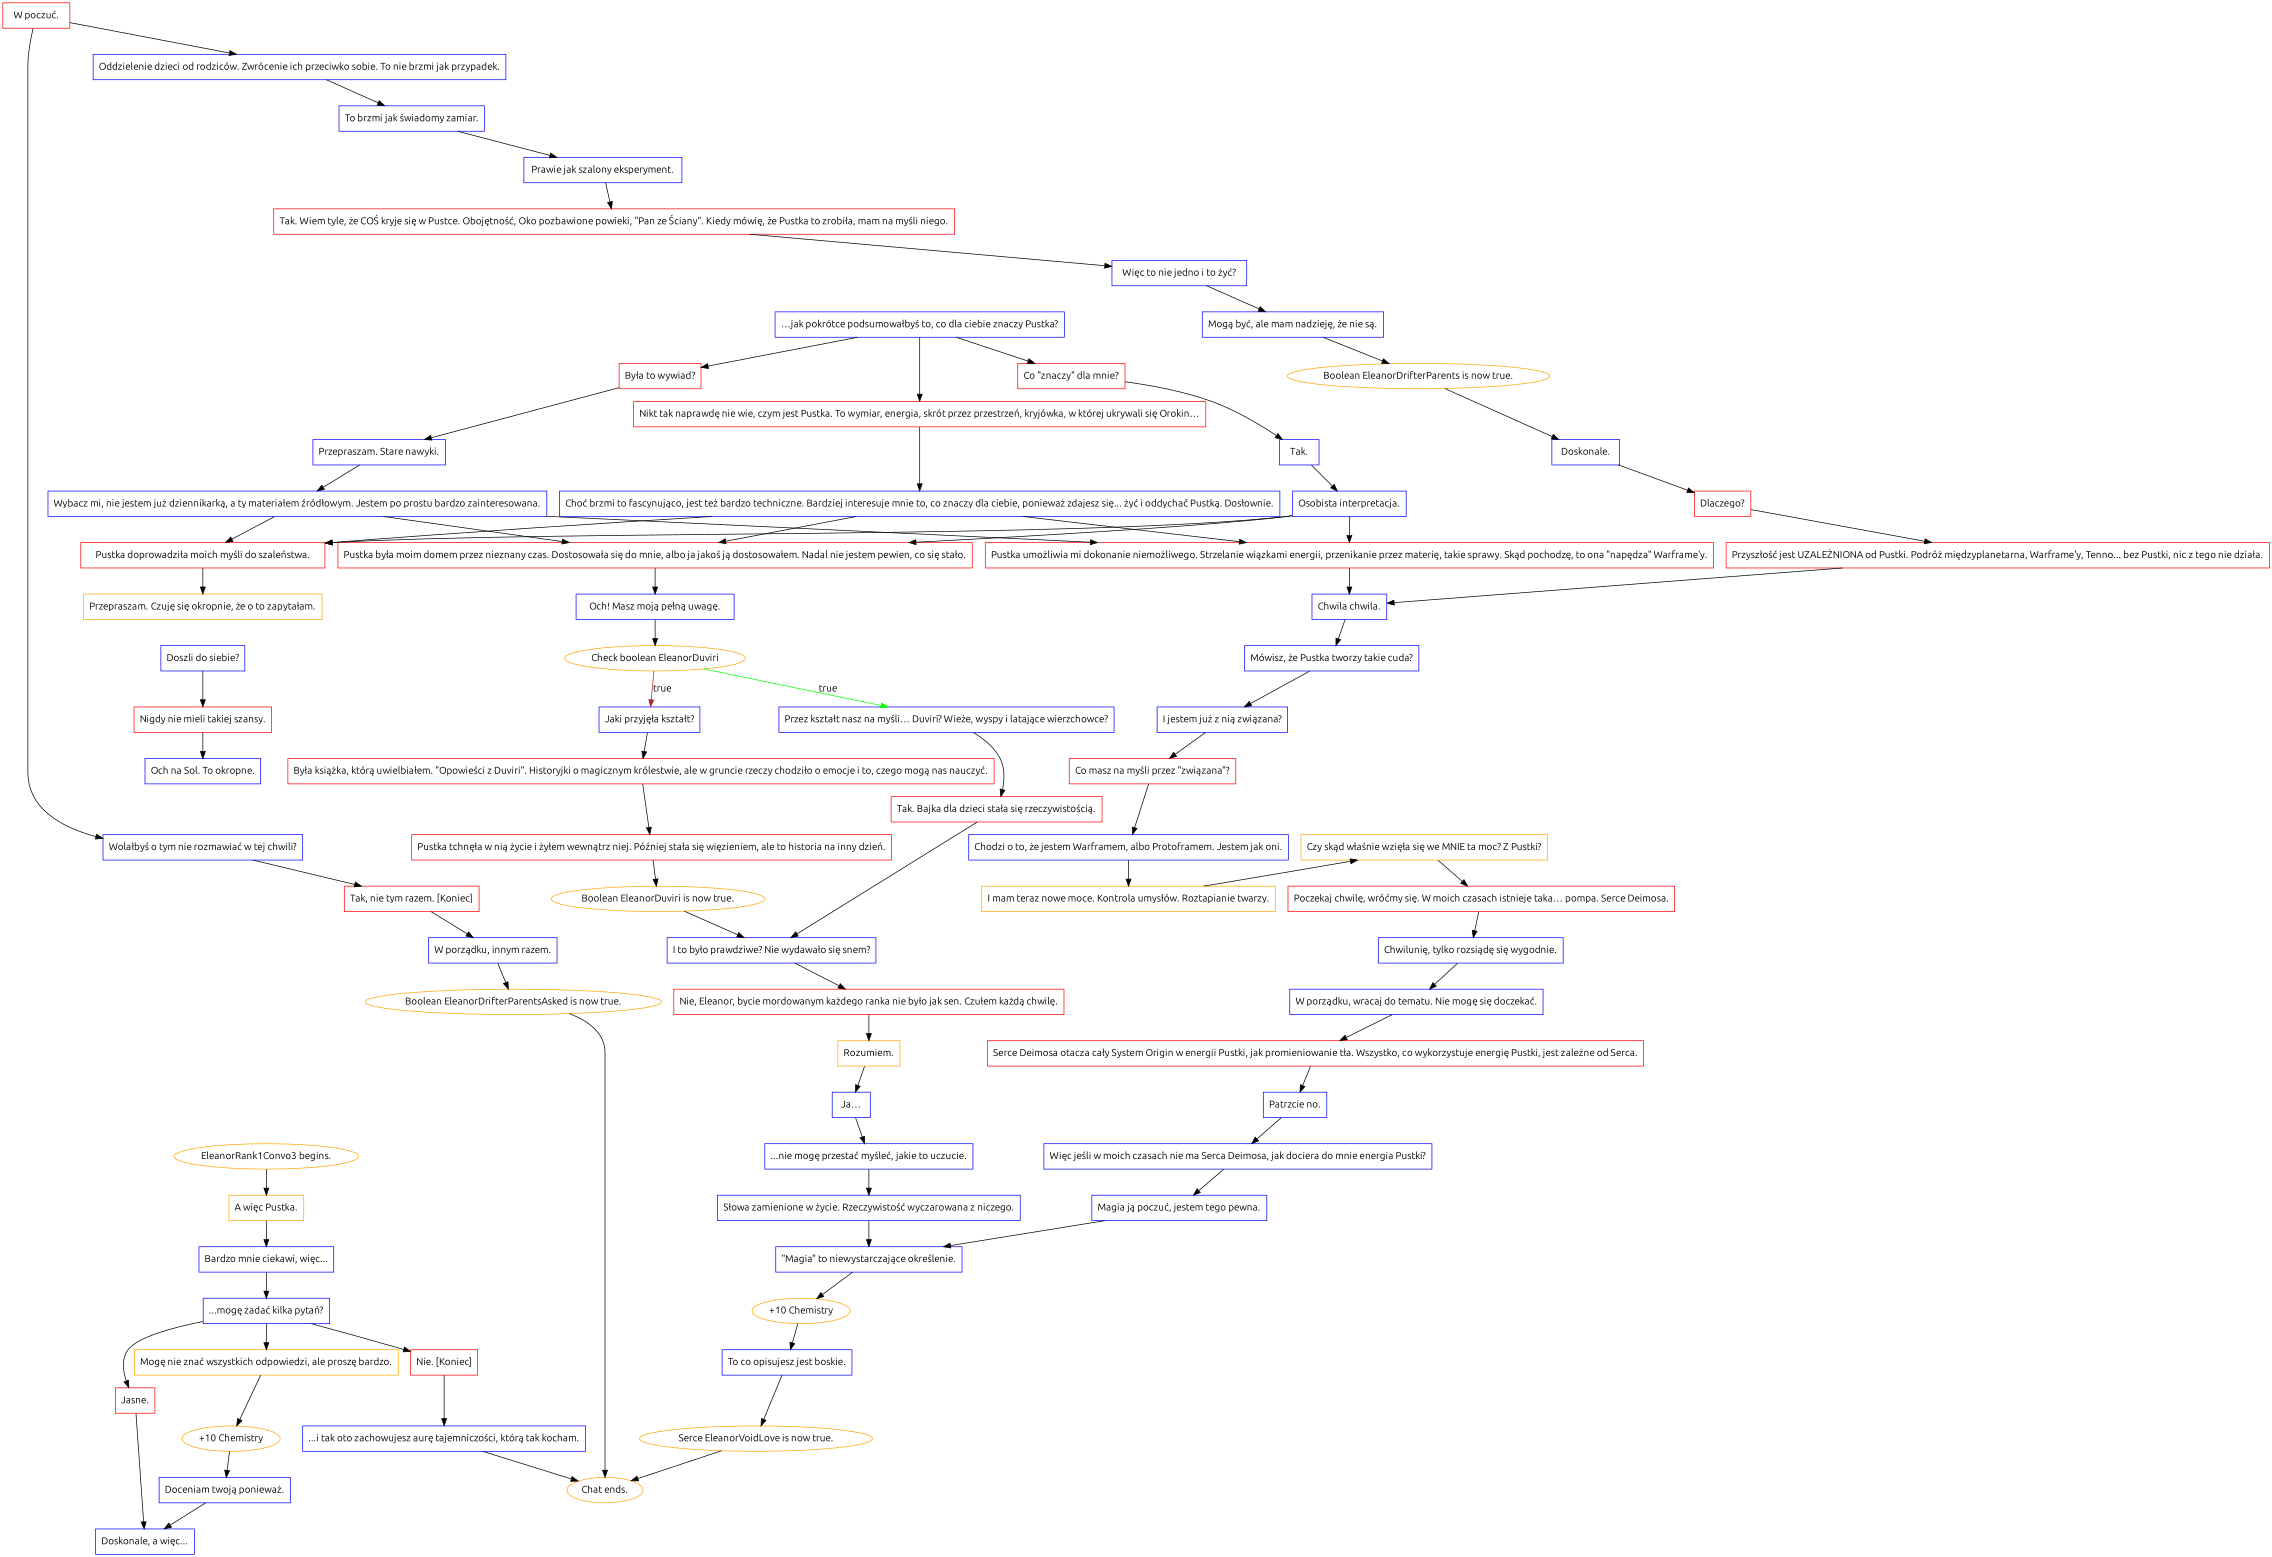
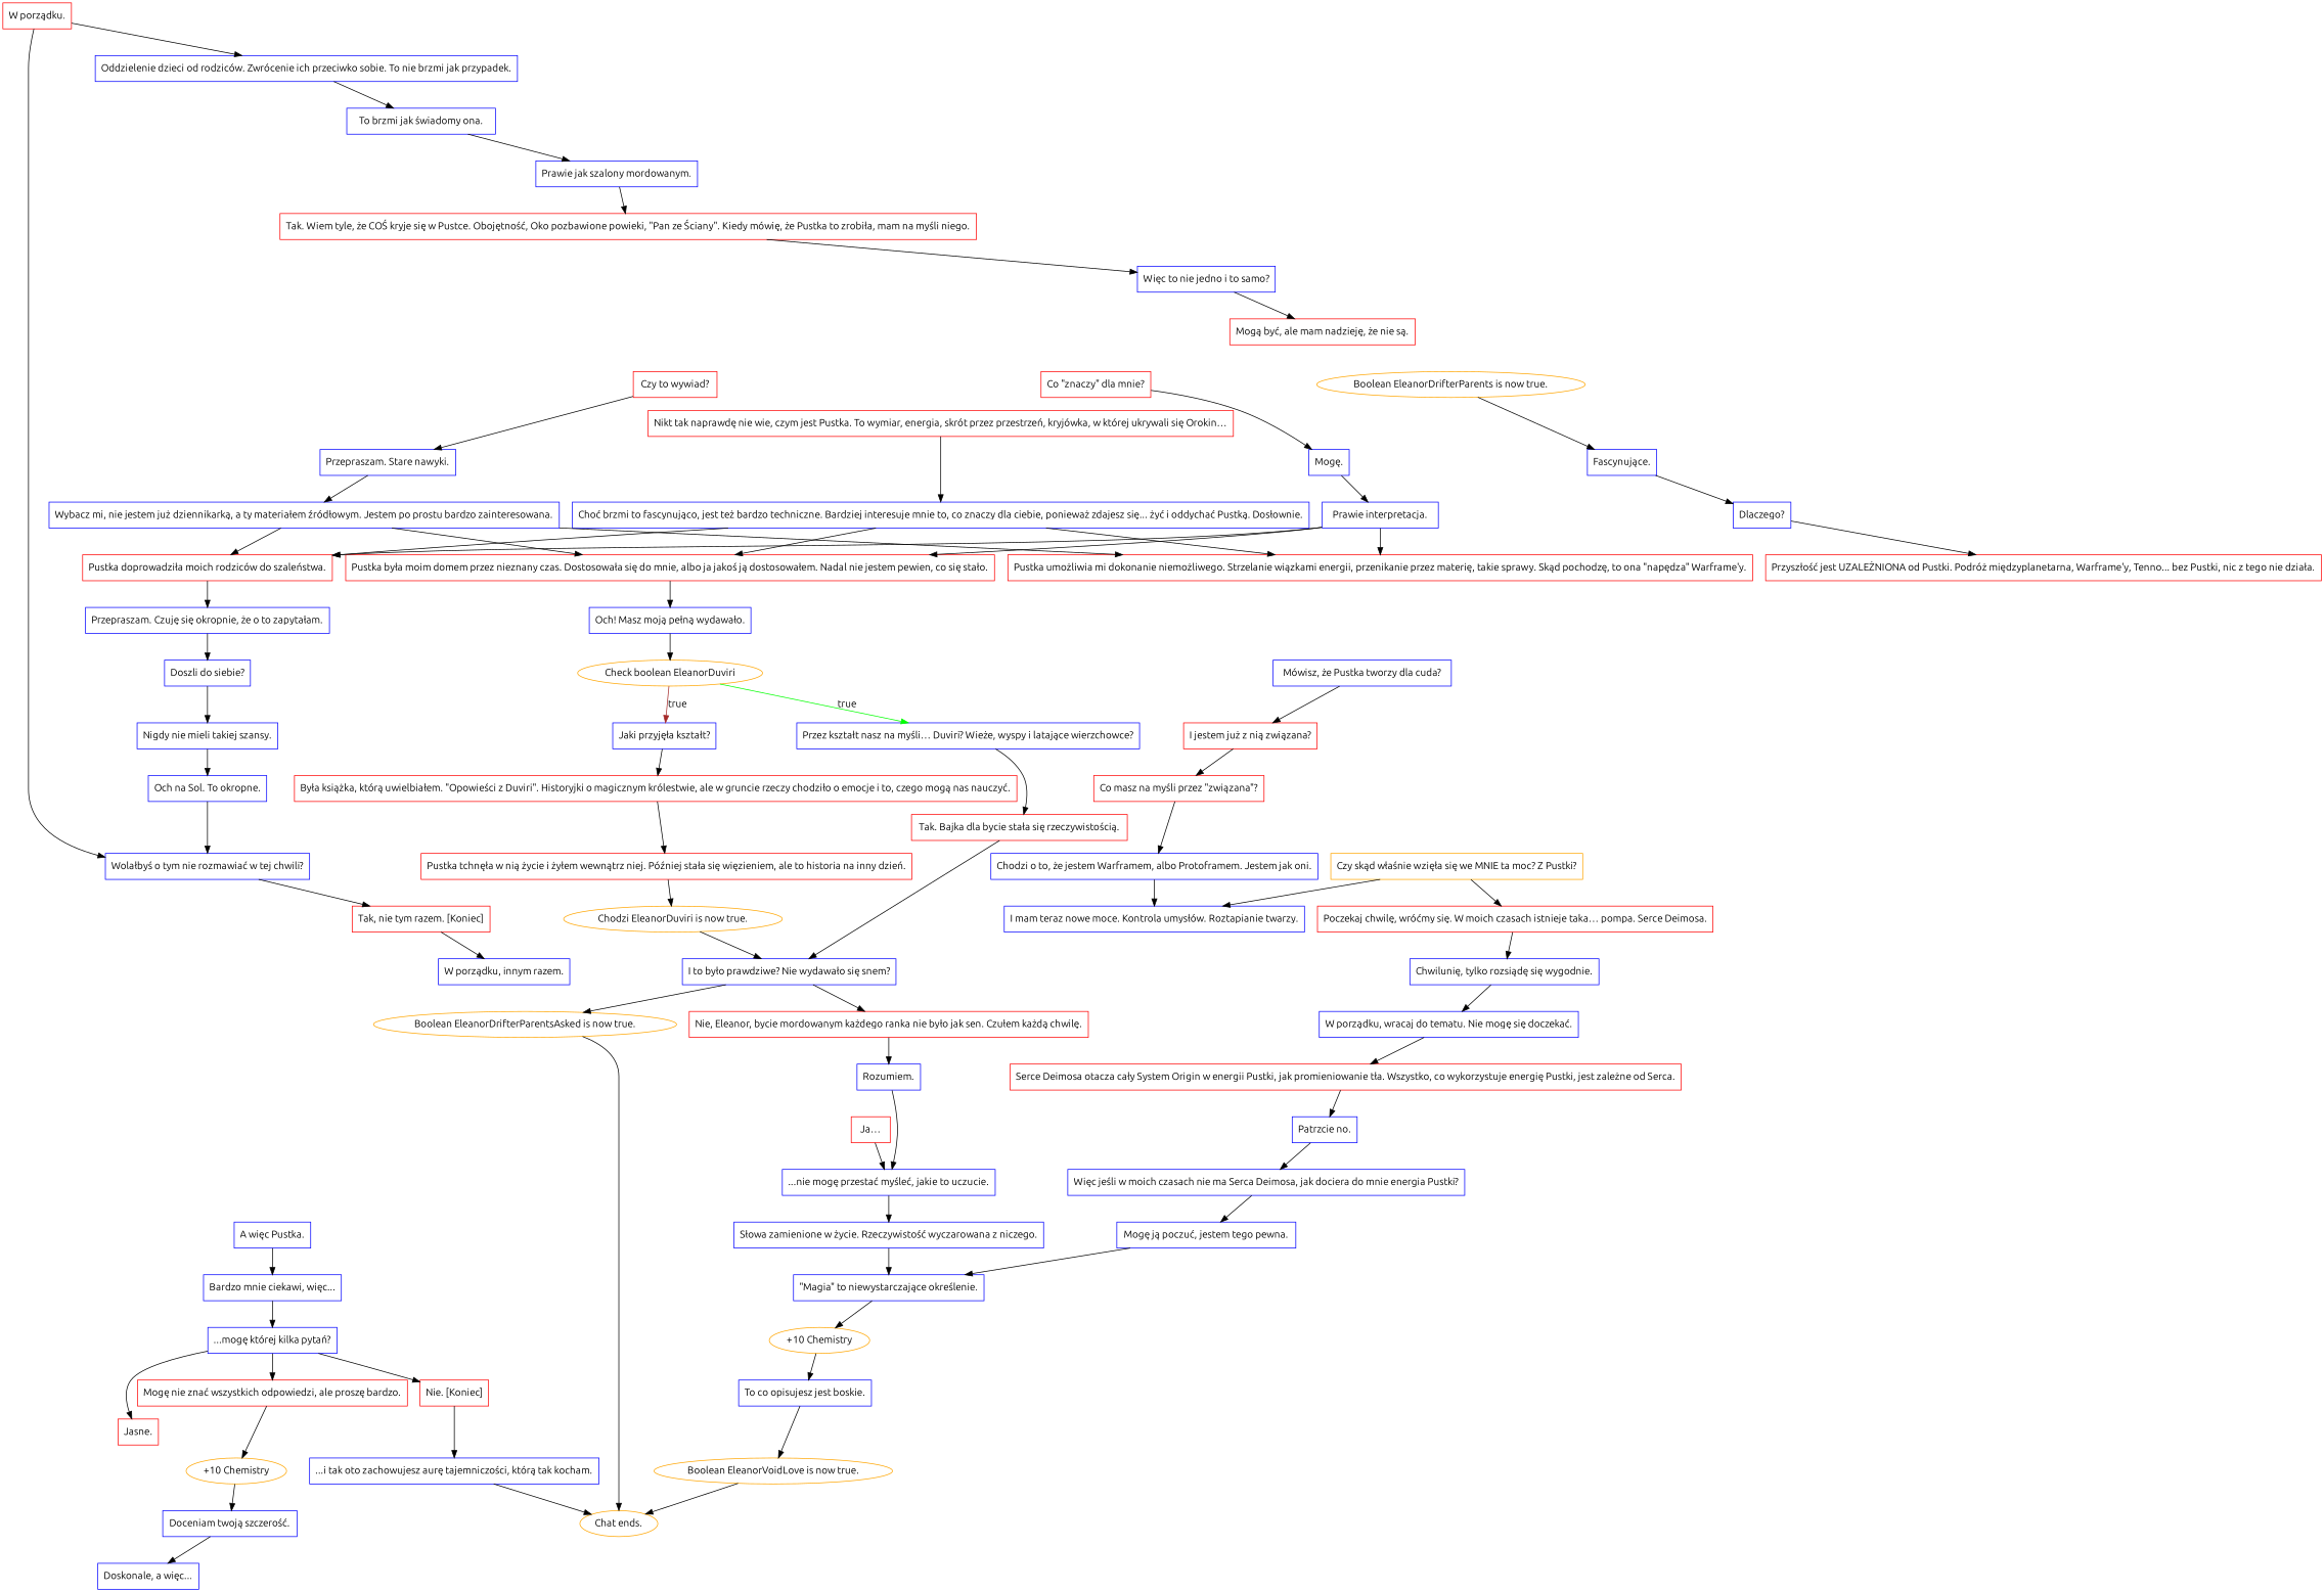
  digraph {
    fontname=Ubuntu
    node [color=blue fontname=Ubuntu shape=box]
    edge [fontname=Ubuntu]
-   "EleanorRank1Convo3 begins." [color=orange shape=""]
-   n2 [color=orange label="A więc Pustka."]
+   n2 [label="A więc Pustka."]
    n3 [label="Bardzo mnie ciekawi, więc..."]
-   n4 [label="...mogę zadać kilka pytań?"]
+   n4 [label="...mogę której kilka pytań?"]
    n5 [color=red label="Jasne."]
-   n6 [color=orange label="Mogę nie znać wszystkich odpowiedzi, ale proszę bardzo."]
+   n6 [color=red label="Mogę nie znać wszystkich odpowiedzi, ale proszę bardzo."]
    n7 [color=red label="Nie. [Koniec]"]
    n8 [label="Doskonale, a więc..."]
    n9 [color=orange label="+10 Chemistry" shape=""]
    n10 [label="...i tak oto zachowujesz aurę tajemniczości, którą tak kocham."]
-   n11 [label="Doceniam twoją ponieważ."]
+   n11 [label="Doceniam twoją szczerość."]
    "Chat ends." [color=orange shape=""]
-   n13 [label="…jak pokrótce podsumowałbyś to, co dla ciebie znaczy Pustka?"]
-   n14 [color=red label="Była to wywiad?"]
+   n14 [color=red label="Czy to wywiad?"]
    n15 [color=red label="Co \"znaczy\" dla mnie?"]
    n16 [color=red label="Nikt tak naprawdę nie wie, czym jest Pustka. To wymiar, energia, skrót przez przestrzeń, kryjówka, w której ukrywali się Orokin…"]
    n17 [label="Przepraszam. Stare nawyki."]
-   n18 [label="Tak."]
+   n18 [label="Mogę."]
    n19 [label="Choć brzmi to fascynująco, jest też bardzo techniczne. Bardziej interesuje mnie to, co znaczy dla ciebie, ponieważ zdajesz się... żyć i oddychać Pustką. Dosłownie."]
    n20 [label="Wybacz mi, nie jestem już dziennikarką, a ty materiałem źródłowym. Jestem po prostu bardzo zainteresowana."]
-   n21 [label="Osobista interpretacja."]
+   n21 [label="Prawie interpretacja."]
    n22 [color=red label="Pustka umożliwia mi dokonanie niemożliwego. Strzelanie wiązkami energii, przenikanie przez materię, takie sprawy. Skąd pochodzę, to ona \"napędza\" Warframe'y."]
-   n23 [color=red label="Pustka doprowadziła moich myśli do szaleństwa."]
+   n23 [color=red label="Pustka doprowadziła moich rodziców do szaleństwa."]
    n24 [color=red label="Pustka była moim domem przez nieznany czas. Dostosowała się do mnie, albo ja jakoś ją dostosowałem. Nadal nie jestem pewien, co się stało."]
-   n25 [label="Chwila chwila."]
-   n26 [color=orange label="Przepraszam. Czuję się okropnie, że o to zapytałam."]
-   n27 [label="Och! Masz moją pełną uwagę."]
-   n28 [label="Mówisz, że Pustka tworzy takie cuda?"]
+   n26 [label="Przepraszam. Czuję się okropnie, że o to zapytałam."]
+   n27 [label="Och! Masz moją pełną wydawało."]
+   n28 [label="Mówisz, że Pustka tworzy dla cuda?"]
    n29 [label="Doszli do siebie?"]
    n30 [color=orange label="Check boolean EleanorDuviri" shape=""]
-   n31 [label="I jestem już z nią związana?"]
-   n32 [color=red label="Nigdy nie mieli takiej szansy."]
+   n31 [color=red label="I jestem już z nią związana?"]
+   n32 [label="Nigdy nie mieli takiej szansy."]
    n33 [label="Przez kształt nasz na myśli… Duviri? Wieże, wyspy i latające wierzchowce?"]
    n34 [label="Jaki przyjęła kształt?"]
    n35 [color=red label="Co masz na myśli przez \"związana\"?"]
    n36 [label="Och na Sol. To okropne."]
-   n37 [color=red label="Tak. Bajka dla dzieci stała się rzeczywistością."]
+   n37 [color=red label="Tak. Bajka dla bycie stała się rzeczywistością."]
    n38 [color=red label="Była książka, którą uwielbiałem. \"Opowieści z Duviri\". Historyjki o magicznym królestwie, ale w gruncie rzeczy chodziło o emocje i to, czego mogą nas nauczyć."]
    n39 [label="Chodzi o to, że jestem Warframem, albo Protoframem. Jestem jak oni."]
    n40 [label="Wolałbyś o tym nie rozmawiać w tej chwili?"]
    n41 [label="I to było prawdziwe? Nie wydawało się snem?"]
    n42 [color=red label="Pustka tchnęła w nią życie i żyłem wewnątrz niej. Później stała się więzieniem, ale to historia na inny dzień."]
-   n43 [color=orange label="I mam teraz nowe moce. Kontrola umysłów. Roztapianie twarzy."]
+   n43 [label="I mam teraz nowe moce. Kontrola umysłów. Roztapianie twarzy."]
    n44 [color=red label="Tak, nie tym razem. [Koniec]"]
    n45 [color=red label="Nie, Eleanor, bycie mordowanym każdego ranka nie było jak sen. Czułem każdą chwilę."]
-   n46 [color=orange label="Boolean EleanorDuviri is now true." shape=""]
+   n46 [color=orange label="Chodzi EleanorDuviri is now true." shape=""]
    n47 [color=orange label="Czy skąd właśnie wzięła się we MNIE ta moc? Z Pustki?"]
-   n48 [color=red label="W poczuć."]
+   n48 [color=red label="W porządku."]
    n49 [label="Oddzielenie dzieci od rodziców. Zwrócenie ich przeciwko sobie. To nie brzmi jak przypadek."]
    n50 [label="W porządku, innym razem."]
-   n51 [color=orange label="Rozumiem."]
+   n51 [label="Rozumiem."]
    n52 [color=red label="Poczekaj chwilę, wróćmy się. W moich czasach istnieje taka… pompa. Serce Deimosa."]
-   n53 [label="To brzmi jak świadomy zamiar."]
+   n53 [label="To brzmi jak świadomy ona."]
    n54 [color=orange label="Boolean EleanorDrifterParentsAsked is now true." shape=""]
-   n55 [label="Ja…"]
+   n55 [color=red label="Ja…"]
    n56 [label="Chwilunię, tylko rozsiądę się wygodnie."]
-   n57 [label="Prawie jak szalony eksperyment."]
+   n57 [label="Prawie jak szalony mordowanym."]
    n58 [label="...nie mogę przestać myśleć, jakie to uczucie."]
    n59 [label="W porządku, wracaj do tematu. Nie mogę się doczekać."]
    n60 [color=red label="Tak. Wiem tyle, że COŚ kryje się w Pustce. Obojętność, Oko pozbawione powieki, \"Pan ze Ściany\". Kiedy mówię, że Pustka to zrobiła, mam na myśli niego."]
    n61 [label="Słowa zamienione w życie. Rzeczywistość wyczarowana z niczego."]
    n62 [color=red label="Serce Deimosa otacza cały System Origin w energii Pustki, jak promieniowanie tła. Wszystko, co wykorzystuje energię Pustki, jest zależne od Serca."]
-   n63 [label="Więc to nie jedno i to żyć?"]
+   n63 [label="Więc to nie jedno i to samo?"]
    n64 [label="\"Magia\" to niewystarczające określenie."]
    n65 [label="Patrzcie no."]
-   n66 [label="Mogą być, ale mam nadzieję, że nie są."]
+   n66 [color=red label="Mogą być, ale mam nadzieję, że nie są."]
    n67 [color=orange label="+10 Chemistry" shape=""]
    n68 [label="Więc jeśli w moich czasach nie ma Serca Deimosa, jak dociera do mnie energia Pustki?"]
    n69 [color=orange label="Boolean EleanorDrifterParents is now true." shape=""]
    n70 [label="To co opisujesz jest boskie."]
-   n71 [label="Magia ją poczuć, jestem tego pewna."]
-   n72 [label="Doskonale."]
-   n73 [color=orange label="Serce EleanorVoidLove is now true." shape=""]
-   n74 [color=red label="Dlaczego?"]
+   n71 [label="Mogę ją poczuć, jestem tego pewna."]
+   n72 [label="Fascynujące."]
+   n73 [color=orange label="Boolean EleanorVoidLove is now true." shape=""]
+   n74 [label="Dlaczego?"]
    n75 [color=red label="Przyszłość jest UZALEŻNIONA od Pustki. Podróż międzyplanetarna, Warframe'y, Tenno... bez Pustki, nic z tego nie działa."]
-   "EleanorRank1Convo3 begins." -> n2
    n2 -> n3
    n3 -> n4
    n4 -> n5
    n4 -> n6
    n4 -> n7
-   n5 -> n8
    n6 -> n9
    n7 -> n10
    n9 -> n11
    n10 -> "Chat ends."
    n11 -> n8
-   n13 -> n14
-   n13 -> n15
-   n13 -> n16
    n14 -> n17
    n15 -> n18
    n16 -> n19
    n17 -> n20
    n18 -> n21
    n19 -> n22
    n19 -> n23
    n19 -> n24
    n20 -> n22
    n20 -> n23
    n20 -> n24
    n21 -> n22
    n21 -> n23
    n21 -> n24
-   n22 -> n25
    n23 -> n26
    n24 -> n27
-   n25 -> n28
+   n26 -> n29
    n27 -> n30
    n28 -> n31
    n29 -> n32
    n30 -> n33 [color=green label=true]
    n30 -> n34 [color=brown label=true]
    n31 -> n35
    n32 -> n36
    n33 -> n37
    n34 -> n38
    n35 -> n39
+   n36 -> n40
    n37 -> n41
    n38 -> n42
    n39 -> n43
    n40 -> n44
    n41 -> n45
    n42 -> n46
-   n43 -> n47
+   n47 -> n43
    n44 -> n50
    n45 -> n51
    n46 -> n41
    n47 -> n52
    n48 -> n40
    n48 -> n49
    n49 -> n53
-   n50 -> n54
-   n51 -> n55
+   n41 -> n54
+   n51 -> n58
    n52 -> n56
    n53 -> n57
    n54 -> "Chat ends."
    n55 -> n58
    n56 -> n59
    n57 -> n60
    n58 -> n61
    n59 -> n62
    n60 -> n63
    n61 -> n64
    n62 -> n65
    n63 -> n66
    n64 -> n67
    n65 -> n68
-   n66 -> n69
    n67 -> n70
    n68 -> n71
    n69 -> n72
    n70 -> n73
    n71 -> n64
    n72 -> n74
    n73 -> "Chat ends."
    n74 -> n75
-   n75 -> n25
  }
